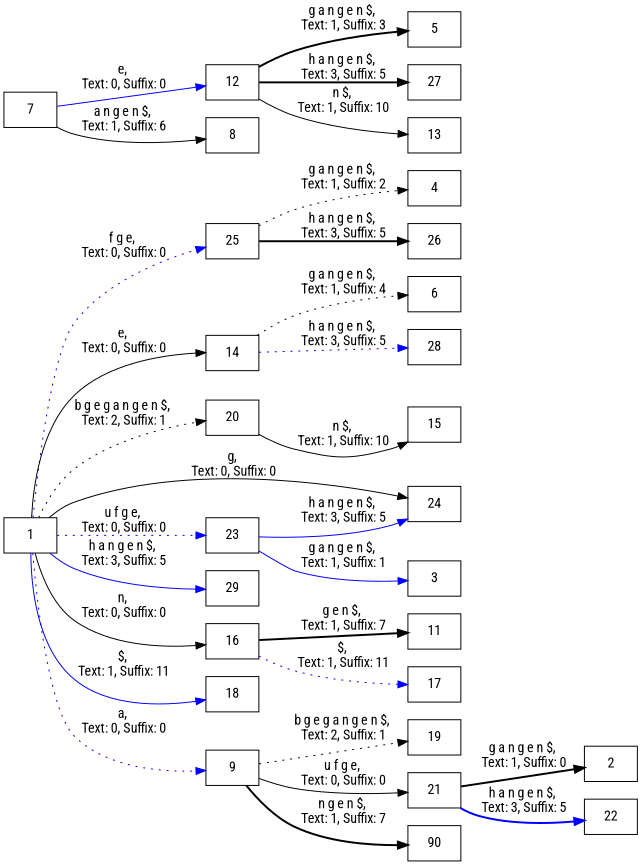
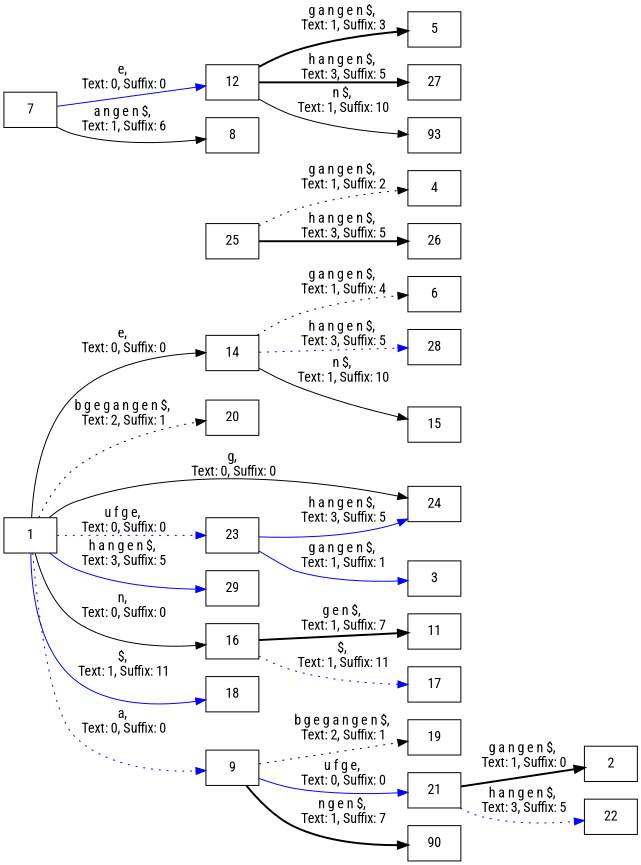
  digraph {
    fontname="Roboto Condensed"
    rankdir=LR
    node [fontname="Roboto Condensed" shape=box]
    edge [color=black fontname="Roboto Condensed" style=solid]
    1
    25
    14
    20
    23
    29
    16
    18
    9
    24
    4
    26
    6
    28
    15
    3
    7
    12
    8
    11
    17
    19
    21
    n24 [label=90]
    5
    27
-   13
+   13 [label=93]
    2
    22
-   1 -> 25 [color=blue label="f g e,\n Text: 0, Suffix: 0" style=dotted]
    1 -> 14 [label="e,\n Text: 0, Suffix: 0"]
    1 -> 20 [label="b g e g a n g e n $,\n Text: 2, Suffix: 1" style=dotted]
    1 -> 23 [color=blue label="u f g e,\n Text: 0, Suffix: 0" style=dotted]
    1 -> 29 [color=blue label="h a n g e n $,\n Text: 3, Suffix: 5"]
    1 -> 16 [label="n,\n Text: 0, Suffix: 0"]
    1 -> 18 [color=blue label="$,\n Text: 1, Suffix: 11"]
    1 -> 9 [color=blue label="a,\n Text: 0, Suffix: 0" style=dotted]
    1 -> 24 [label="g,\n Text: 0, Suffix: 0"]
    25 -> 4 [label="g a n g e n $,\n Text: 1, Suffix: 2" style=dotted]
    25 -> 26 [label="h a n g e n $,\n Text: 3, Suffix: 5" style=bold]
    14 -> 6 [label="g a n g e n $,\n Text: 1, Suffix: 4" style=dotted]
    14 -> 28 [color=blue label="h a n g e n $,\n Text: 3, Suffix: 5" style=dotted]
-   20 -> 15 [label="n $,\n Text: 1, Suffix: 10"]
+   14 -> 15 [label="n $,\n Text: 1, Suffix: 10"]
    23 -> 24 [color=blue label="h a n g e n $,\n Text: 3, Suffix: 5"]
    23 -> 3 [color=blue label="g a n g e n $,\n Text: 1, Suffix: 1"]
    16 -> 11 [label="g e n $,\n Text: 1, Suffix: 7" style=bold]
    16 -> 17 [color=blue label="$,\n Text: 1, Suffix: 11" style=dotted]
    9 -> 19 [label="b g e g a n g e n $,\n Text: 2, Suffix: 1" style=dotted]
-   9 -> 21 [label="u f g e,\n Text: 0, Suffix: 0"]
+   9 -> 21 [color=blue label="u f g e,\n Text: 0, Suffix: 0"]
    9 -> n24 [label="n g e n $,\n Text: 1, Suffix: 7" style=bold]
    7 -> 12 [color=blue label="e,\n Text: 0, Suffix: 0"]
    7 -> 8 [label="a n g e n $,\n Text: 1, Suffix: 6"]
    12 -> 5 [label="g a n g e n $,\n Text: 1, Suffix: 3" style=bold]
    12 -> 27 [label="h a n g e n $,\n Text: 3, Suffix: 5" style=bold]
    12 -> 13 [label="n $,\n Text: 1, Suffix: 10"]
    21 -> 2 [label="g a n g e n $,\n Text: 1, Suffix: 0" style=bold]
-   21 -> 22 [color=blue label="h a n g e n $,\n Text: 3, Suffix: 5" style=bold]
+   21 -> 22 [color=blue label="h a n g e n $,\n Text: 3, Suffix: 5" style=dotted]
  }
